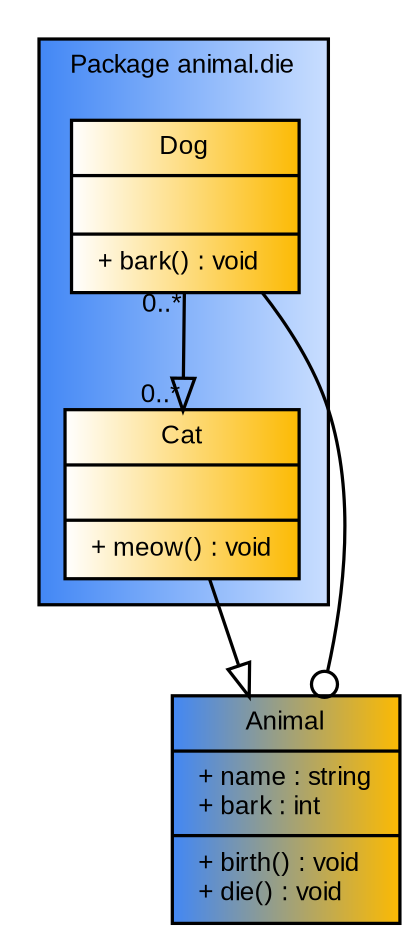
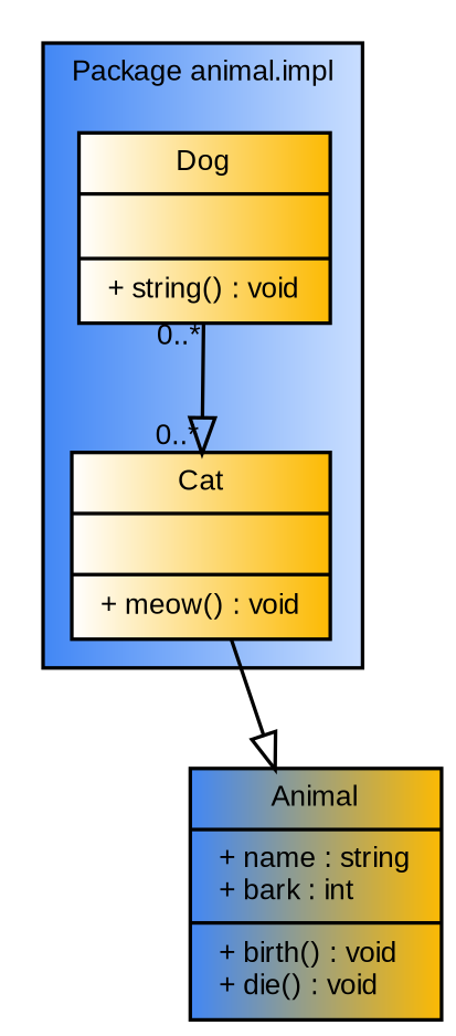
  digraph {
    fontname=Arial
    fontsize=8
    node [fillcolor="white:#fcba03" fontname=Arial fontsize=8 shape=record style=filled]
    edge [arrowhead=onormal fontname=Arial fontsize=8]
-   n1 [label="{Dog||+ bark() : void\l}"]
+   n1 [label="{Dog||+ string() : void\l}"]
    n2 [label="{Cat||+ meow() : void\l}"]
    n3 [fillcolor="#4287f5:#fcba03" label="{Animal|+ name : string\l+ bark : int\l|+ birth() : void\l+ die() : void\l}"]
    subgraph cluster_1 {
      fillcolor="#4287f5:#c9deff"
-     label="Package animal.die"
+     label="Package animal.impl"
      style=filled
      n1
      n2
    }
    n1 -> n2 [headlabel="0..*" taillabel="0..*"]
-   n1 -> n3 [arrowhead=odot]
    n2 -> n3
  }
